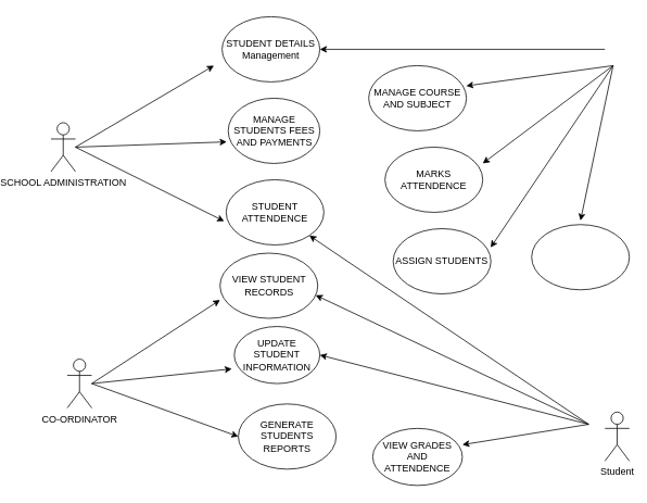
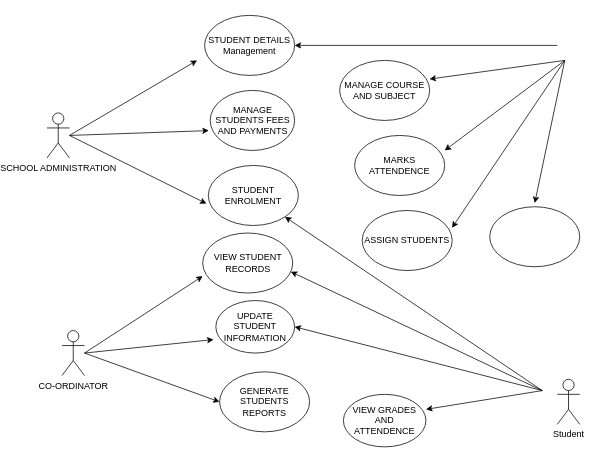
  <mxCell id="0" />
  <mxCell id="1" parent="0" />
  <mxCell id="2" value="SCHOOL ADMINISTRATION" style="shape=umlActor;verticalLabelPosition=bottom;verticalAlign=top;html=1;outlineConnect=0;" parent="1" vertex="1"><mxGeometry x="20" y="150" width="30" height="60" as="geometry" /></mxCell>
- <mxCell id="3" value="STUDENT ATTENDENCE" style="ellipse;whiteSpace=wrap;html=1;" parent="1" vertex="1"><mxGeometry x="235" y="220" width="120" height="80" as="geometry" /></mxCell>
+ <mxCell id="3" value="STUDENT ENROLMENT" style="ellipse;whiteSpace=wrap;html=1;" parent="1" vertex="1"><mxGeometry x="235" y="220" width="120" height="80" as="geometry" /></mxCell>
  <mxCell id="4" value="STUDENT DETAILS&lt;br&gt;Management" style="ellipse;whiteSpace=wrap;html=1;" parent="1" vertex="1"><mxGeometry x="230" y="20" width="120" height="80" as="geometry" /></mxCell>
  <mxCell id="5" value="CO-ORDINATOR" style="shape=umlActor;verticalLabelPosition=bottom;verticalAlign=top;html=1;outlineConnect=0;" parent="1" vertex="1"><mxGeometry x="40" y="440" width="30" height="60" as="geometry" /></mxCell>
  <mxCell id="6" value="VIEW STUDENT RECORDS" style="ellipse;whiteSpace=wrap;html=1;" parent="1" vertex="1"><mxGeometry x="227.5" y="310" width="120" height="80" as="geometry" /></mxCell>
  <mxCell id="7" value="UPDATE STUDENT INFORMATION" style="ellipse;whiteSpace=wrap;html=1;" parent="1" vertex="1"><mxGeometry x="245" y="400" width="105" height="70" as="geometry" /></mxCell>
  <mxCell id="8" value="MANAGE COURSE AND SUBJECT" style="ellipse;whiteSpace=wrap;html=1;" parent="1" vertex="1"><mxGeometry x="410" y="80" width="120" height="80" as="geometry" /></mxCell>
  <mxCell id="9" value="ASSIGN STUDENTS" style="ellipse;whiteSpace=wrap;html=1;" parent="1" vertex="1"><mxGeometry x="440" y="280" width="120" height="80" as="geometry" /></mxCell>
  <mxCell id="10" value="Student" style="shape=umlActor;verticalLabelPosition=bottom;verticalAlign=top;html=1;outlineConnect=0;" parent="1" vertex="1"><mxGeometry x="700" y="505" width="30" height="60" as="geometry" /></mxCell>
  <mxCell id="11" value="GENERATE STUDENTS REPORTS" style="ellipse;whiteSpace=wrap;html=1;" parent="1" vertex="1"><mxGeometry x="250" y="495" width="120" height="80" as="geometry" /></mxCell>
  <mxCell id="12" value="VIEW GRADES AND ATTENDENCE" style="ellipse;whiteSpace=wrap;html=1;direction=south;" parent="1" vertex="1"><mxGeometry x="415" y="525" width="110" height="70" as="geometry" /></mxCell>
  <mxCell id="13" value="MARKS ATTENDENCE" style="ellipse;whiteSpace=wrap;html=1;" parent="1" vertex="1"><mxGeometry x="430" y="180" width="120" height="80" as="geometry" /></mxCell>
  <mxCell id="14" value="MANAGE STUDENTS FEES AND PAYMENTS" style="ellipse;whiteSpace=wrap;html=1;" parent="1" vertex="1"><mxGeometry x="237.5" y="120" width="112.5" height="80" as="geometry" /></mxCell>
  <mxCell id="15" value="" style="endArrow=classic;html=1;rounded=0;" parent="1" edge="1"><mxGeometry width="50" height="50" relative="1" as="geometry"><mxPoint x="50" y="180" as="sourcePoint" /><mxPoint x="220" y="80" as="targetPoint" /></mxGeometry></mxCell>
  <mxCell id="16" value="" style="endArrow=classic;html=1;rounded=0;entryX=-0.021;entryY=0.635;entryDx=0;entryDy=0;entryPerimeter=0;" parent="1" target="3" edge="1"><mxGeometry width="50" height="50" relative="1" as="geometry"><mxPoint x="50" y="180" as="sourcePoint" /><mxPoint x="350" y="320" as="targetPoint" /><Array as="points" /></mxGeometry></mxCell>
  <mxCell id="17" value="" style="endArrow=classic;html=1;rounded=0;entryX=0;entryY=0.719;entryDx=0;entryDy=0;entryPerimeter=0;" parent="1" target="6" edge="1"><mxGeometry width="50" height="50" relative="1" as="geometry"><mxPoint x="70" y="470" as="sourcePoint" /><mxPoint x="350" y="320" as="targetPoint" /><Array as="points" /></mxGeometry></mxCell>
  <mxCell id="18" value="" style="endArrow=classic;html=1;rounded=0;entryX=0;entryY=0.5;entryDx=0;entryDy=0;" parent="1" target="11" edge="1"><mxGeometry width="50" height="50" relative="1" as="geometry"><mxPoint x="70" y="470" as="sourcePoint" /><mxPoint x="350" y="320" as="targetPoint" /></mxGeometry></mxCell>
  <mxCell id="19" value="" style="endArrow=classic;html=1;rounded=0;entryX=1;entryY=0.5;entryDx=0;entryDy=0;" parent="1" target="7" edge="1"><mxGeometry width="50" height="50" relative="1" as="geometry"><mxPoint x="680" y="520" as="sourcePoint" /><mxPoint x="350" y="320" as="targetPoint" /><Array as="points" /></mxGeometry></mxCell>
  <mxCell id="20" value="" style="endArrow=classic;html=1;rounded=0;entryX=1.019;entryY=0.645;entryDx=0;entryDy=0;entryPerimeter=0;" parent="1" edge="1"><mxGeometry width="50" height="50" relative="1" as="geometry"><mxPoint x="680" y="520" as="sourcePoint" /><mxPoint x="344.89" y="361.6" as="targetPoint" /></mxGeometry></mxCell>
  <mxCell id="21" value="" style="endArrow=classic;html=1;rounded=0;entryX=1;entryY=0.5;entryDx=0;entryDy=0;" parent="1" target="4" edge="1"><mxGeometry width="50" height="50" relative="1" as="geometry"><mxPoint x="700" y="60" as="sourcePoint" /><mxPoint x="370" y="90" as="targetPoint" /><Array as="points" /></mxGeometry></mxCell>
  <mxCell id="22" value="" style="endArrow=classic;html=1;rounded=0;entryX=0.998;entryY=0.311;entryDx=0;entryDy=0;entryPerimeter=0;" parent="1" target="8" edge="1"><mxGeometry width="50" height="50" relative="1" as="geometry"><mxPoint x="710" y="80" as="sourcePoint" /><mxPoint x="570" y="120" as="targetPoint" /></mxGeometry></mxCell>
  <mxCell id="23" value="" style="endArrow=classic;html=1;rounded=0;entryX=1;entryY=0.25;entryDx=0;entryDy=0;entryPerimeter=0;" parent="1" edge="1" target="13"><mxGeometry width="50" height="50" relative="1" as="geometry"><mxPoint x="710" y="80" as="sourcePoint" /><mxPoint x="650" y="160" as="targetPoint" /></mxGeometry></mxCell>
  <mxCell id="24" value="" style="endArrow=classic;html=1;rounded=0;entryX=0.998;entryY=0.288;entryDx=0;entryDy=0;entryPerimeter=0;" parent="1" edge="1" target="9"><mxGeometry width="50" height="50" relative="1" as="geometry"><mxPoint x="710" y="80" as="sourcePoint" /><mxPoint x="650" y="310" as="targetPoint" /><Array as="points" /></mxGeometry></mxCell>
  <mxCell id="25" value="" style="endArrow=classic;html=1;rounded=0;entryX=0.286;entryY=0;entryDx=0;entryDy=0;entryPerimeter=0;" parent="1" target="12" edge="1"><mxGeometry width="50" height="50" relative="1" as="geometry"><mxPoint x="680" y="520" as="sourcePoint" /><mxPoint x="410" y="290" as="targetPoint" /></mxGeometry></mxCell>
  <mxCell id="26" value="" style="ellipse;whiteSpace=wrap;html=1;" parent="1" vertex="1"><mxGeometry x="610" y="275" width="120" height="80" as="geometry" /></mxCell>
  <mxCell id="27" value="" style="endArrow=classic;html=1;rounded=0;entryX=-0.029;entryY=0.743;entryDx=0;entryDy=0;entryPerimeter=0;" parent="1" target="7" edge="1"><mxGeometry width="50" height="50" relative="1" as="geometry"><mxPoint x="70" y="470" as="sourcePoint" /><mxPoint x="260" y="400" as="targetPoint" /></mxGeometry></mxCell>
  <mxCell id="28" value="" style="endArrow=classic;html=1;rounded=0;" parent="1" target="3" edge="1"><mxGeometry width="50" height="50" relative="1" as="geometry"><mxPoint x="680" y="520" as="sourcePoint" /><mxPoint x="550" y="300" as="targetPoint" /></mxGeometry></mxCell>
  <mxCell id="29" value="" style="endArrow=classic;html=1;rounded=0;entryX=-0.016;entryY=0.669;entryDx=0;entryDy=0;entryPerimeter=0;" parent="1" target="14" edge="1"><mxGeometry width="50" height="50" relative="1" as="geometry"><mxPoint x="50" y="180" as="sourcePoint" /><mxPoint x="550" y="300" as="targetPoint" /></mxGeometry></mxCell>
  <mxCell id="30" value="" style="endArrow=classic;html=1;rounded=0;" edge="1" parent="1"><mxGeometry width="50" height="50" relative="1" as="geometry"><mxPoint x="710" y="80" as="sourcePoint" /><mxPoint x="670" y="270" as="targetPoint" /></mxGeometry></mxCell>
